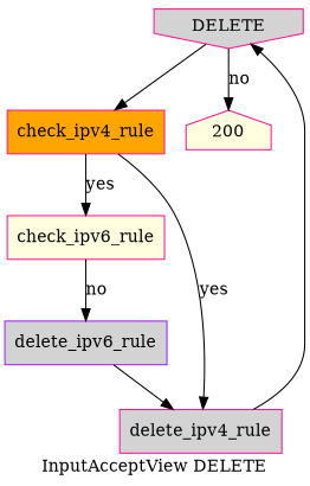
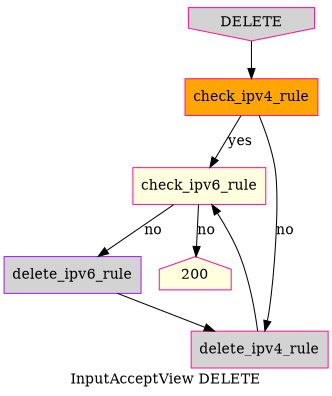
  digraph {
    label="InputAcceptView DELETE"
    node [color=deeppink fillcolor=lightgrey shape=box style=filled]
    DELETE [shape=invhouse]
    check_ipv4_rule [fillcolor=orange]
    check_ipv6_rule [fillcolor=lightyellow]
    delete_ipv4_rule
    delete_ipv6_rule [color=purple]
    200 [fillcolor=lightyellow shape=house]
    DELETE -> check_ipv4_rule
    check_ipv4_rule -> check_ipv6_rule [label=yes]
-   check_ipv4_rule -> delete_ipv4_rule [label=yes]
+   check_ipv4_rule -> delete_ipv4_rule [label=no]
    check_ipv6_rule -> delete_ipv6_rule [label=no]
-   DELETE -> 200 [label=no]
-   delete_ipv4_rule -> DELETE
+   check_ipv6_rule -> 200 [label=no]
+   delete_ipv4_rule -> check_ipv6_rule
    delete_ipv6_rule -> delete_ipv4_rule
  }
